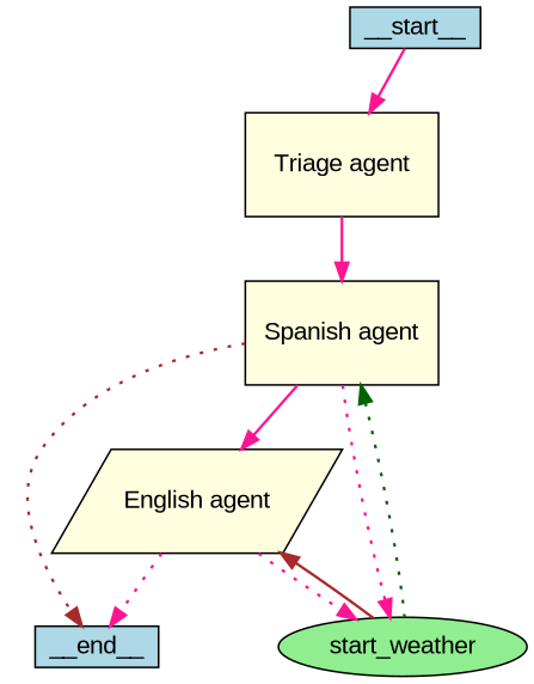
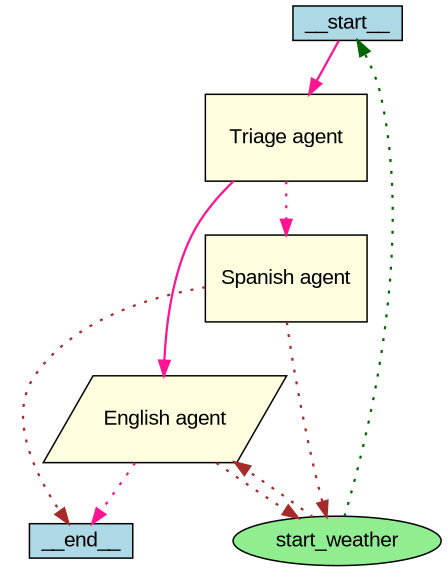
  digraph {
    splines=true
    node [fillcolor=lightyellow fontname=Arial shape=box style=filled]
    edge [color=deeppink penwidth=1.5 style=dotted]
    n1 [fillcolor=lightblue height=0.3 label=__start__ width=0.5]
    n2 [height=0.8 label="Triage agent" width=1.5]
    n3 [height=0.8 label="Spanish agent" width=1.5]
    n4 [height=0.8 label="English agent" shape=parallelogram width=1.5]
    n5 [fillcolor=lightblue height=0.3 label=__end__ width=0.5]
    n6 [fillcolor=lightgreen height=0.3 label=start_weather shape=ellipse width=0.5]
    n1 -> n2 [style=""]
-   n2 -> n3 [style=""]
-   n3 -> n4 [style=""]
+   n2 -> n3
+   n2 -> n4 [style=""]
    n3 -> n5 [color=brown]
-   n3 -> n6
+   n3 -> n6 [color=brown]
    n4 -> n5
-   n4 -> n6
-   n6 -> n3 [color=darkgreen]
-   n6 -> n4 [color=brown style=solid]
+   n4 -> n6 [color=brown]
+   n6 -> n1 [color=darkgreen]
+   n6 -> n4 [color=brown]
  }
